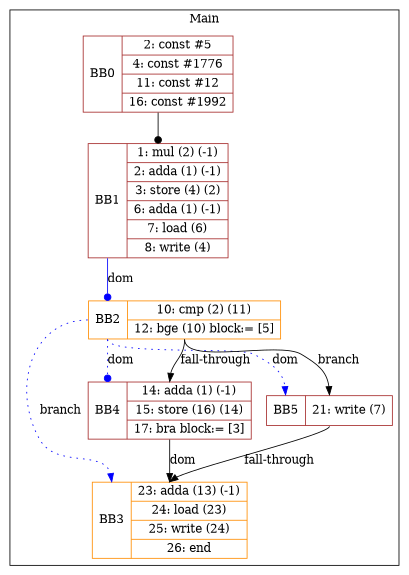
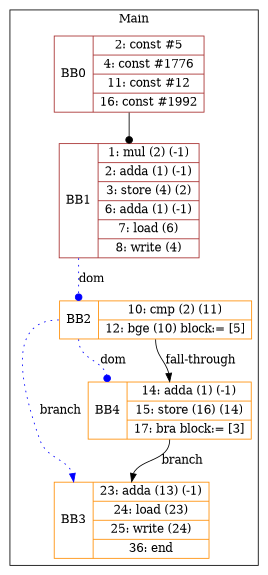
  digraph {
    node [color=brown shape=record]
    edge [arrowhead=normal headport=n tailport=s]
    n1 [label="<b>BB0|{2: const #5|4: const #1776|11: const #12|16: const #1992}"]
    n2 [label="<b>BB1|{1: mul (2) (-1)|2: adda (1) (-1)|3: store (4) (2)|6: adda (1) (-1)|7: load (6)|8: write (4)}"]
    n3 [color=darkorange label="<b>BB2|{10: cmp (2) (11)|12: bge (10) block:= [5]}"]
-   n4 [color=darkorange label="<b>BB3|{23: adda (13) (-1)|24: load (23)|25: write (24)|26: end}"]
-   n5 [label="<b>BB4|{14: adda (1) (-1)|15: store (16) (14)|17: bra block:= [3]}"]
-   n6 [label="<b>BB5|{21: write (7)}"]
+   n4 [color=darkorange label="<b>BB3|{23: adda (13) (-1)|24: load (23)|25: write (24)|36: end}"]
+   n5 [color=darkorange label="<b>BB4|{14: adda (1) (-1)|15: store (16) (14)|17: bra block:= [3]}"]
    subgraph cluster_1 {
      label=Main
      n1
      n2
      n3
      n4
      n5
-     n6
    }
    n1 -> n2 [arrowhead=dot]
-   n2 -> n3 [arrowhead=dot color=blue headport=b label=dom style=solid tailport=b]
+   n2 -> n3 [arrowhead=dot color=blue headport=b label=dom style=dotted tailport=b]
    n3 -> n4 [color=blue headport=b label=branch style=dotted tailport=b]
    n3 -> n5 [arrowhead=dot color=blue headport=b label=dom style=dotted tailport=b]
    n3 -> n5 [label="fall-through"]
-   n3 -> n6 [color=blue headport=b label=dom style=dotted tailport=b]
-   n3 -> n6 [label=branch]
-   n5 -> n4 [label=dom]
-   n6 -> n4 [label="fall-through"]
+   n5 -> n4 [label=branch]
  }
